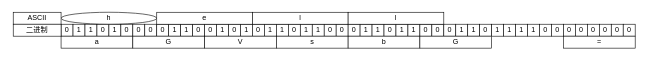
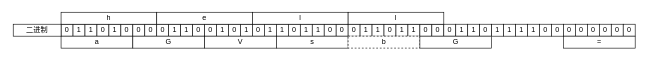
  <mxCell id="0" style=";html=1;" />
  <mxCell id="1" style=";html=1;" parent="0" />
  <mxCell id="2" value="0" style="whiteSpace=wrap;html=1;aspect=fixed;" vertex="1" parent="1"><mxGeometry x="100" y="40" width="20" height="20" as="geometry" /></mxCell>
  <mxCell id="3" value="1" style="whiteSpace=wrap;html=1;aspect=fixed;" vertex="1" parent="1"><mxGeometry x="120" y="40" width="20" height="20" as="geometry" /></mxCell>
  <mxCell id="4" value="1" style="whiteSpace=wrap;html=1;aspect=fixed;" vertex="1" parent="1"><mxGeometry x="140" y="40" width="20" height="20" as="geometry" /></mxCell>
  <mxCell id="5" value="0" style="whiteSpace=wrap;html=1;aspect=fixed;" vertex="1" parent="1"><mxGeometry x="160" y="40" width="20" height="20" as="geometry" /></mxCell>
  <mxCell id="6" value="1" style="whiteSpace=wrap;html=1;aspect=fixed;" vertex="1" parent="1"><mxGeometry x="180" y="40" width="20" height="20" as="geometry" /></mxCell>
  <mxCell id="7" value="0" style="whiteSpace=wrap;html=1;aspect=fixed;" vertex="1" parent="1"><mxGeometry x="200" y="40" width="20" height="20" as="geometry" /></mxCell>
  <mxCell id="8" value="0" style="whiteSpace=wrap;html=1;aspect=fixed;" vertex="1" parent="1"><mxGeometry x="220" y="40" width="20" height="20" as="geometry" /></mxCell>
  <mxCell id="9" value="0" style="whiteSpace=wrap;html=1;aspect=fixed;" vertex="1" parent="1"><mxGeometry x="240" y="40" width="20" height="20" as="geometry" /></mxCell>
  <mxCell id="10" value="0" style="whiteSpace=wrap;html=1;aspect=fixed;" vertex="1" parent="1"><mxGeometry x="260" y="40" width="20" height="20" as="geometry" /></mxCell>
  <mxCell id="11" value="1" style="whiteSpace=wrap;html=1;aspect=fixed;" vertex="1" parent="1"><mxGeometry x="280" y="40" width="20" height="20" as="geometry" /></mxCell>
  <mxCell id="12" value="1" style="whiteSpace=wrap;html=1;aspect=fixed;" vertex="1" parent="1"><mxGeometry x="300" y="40" width="20" height="20" as="geometry" /></mxCell>
  <mxCell id="13" value="0" style="whiteSpace=wrap;html=1;aspect=fixed;" vertex="1" parent="1"><mxGeometry x="320" y="40" width="20" height="20" as="geometry" /></mxCell>
  <mxCell id="14" value="0" style="whiteSpace=wrap;html=1;aspect=fixed;" vertex="1" parent="1"><mxGeometry x="340" y="40" width="20" height="20" as="geometry" /></mxCell>
  <mxCell id="15" value="1" style="whiteSpace=wrap;html=1;aspect=fixed;" vertex="1" parent="1"><mxGeometry x="360" y="40" width="20" height="20" as="geometry" /></mxCell>
  <mxCell id="16" value="0" style="whiteSpace=wrap;html=1;aspect=fixed;" vertex="1" parent="1"><mxGeometry x="380" y="40" width="20" height="20" as="geometry" /></mxCell>
  <mxCell id="17" value="1" style="whiteSpace=wrap;html=1;aspect=fixed;" vertex="1" parent="1"><mxGeometry x="400" y="40" width="20" height="20" as="geometry" /></mxCell>
  <mxCell id="18" value="0" style="whiteSpace=wrap;html=1;aspect=fixed;" vertex="1" parent="1"><mxGeometry x="420" y="40" width="20" height="20" as="geometry" /></mxCell>
  <mxCell id="19" value="1" style="whiteSpace=wrap;html=1;aspect=fixed;" vertex="1" parent="1"><mxGeometry x="440" y="40" width="20" height="20" as="geometry" /></mxCell>
  <mxCell id="20" value="1" style="whiteSpace=wrap;html=1;aspect=fixed;" vertex="1" parent="1"><mxGeometry x="460" y="40" width="20" height="20" as="geometry" /></mxCell>
  <mxCell id="21" value="0" style="whiteSpace=wrap;html=1;aspect=fixed;" vertex="1" parent="1"><mxGeometry x="480" y="40" width="20" height="20" as="geometry" /></mxCell>
  <mxCell id="22" value="1" style="whiteSpace=wrap;html=1;aspect=fixed;" vertex="1" parent="1"><mxGeometry x="500" y="40" width="20" height="20" as="geometry" /></mxCell>
  <mxCell id="23" value="1" style="whiteSpace=wrap;html=1;aspect=fixed;" vertex="1" parent="1"><mxGeometry x="520" y="40" width="20" height="20" as="geometry" /></mxCell>
  <mxCell id="24" value="0" style="whiteSpace=wrap;html=1;aspect=fixed;" vertex="1" parent="1"><mxGeometry x="540" y="40" width="20" height="20" as="geometry" /></mxCell>
  <mxCell id="25" value="0" style="whiteSpace=wrap;html=1;aspect=fixed;" vertex="1" parent="1"><mxGeometry x="560" y="40" width="20" height="20" as="geometry" /></mxCell>
- <mxCell id="26" value="h" style="ellipse;whiteSpace=wrap;html=1;" vertex="1" parent="1"><mxGeometry x="100" y="20" width="160" height="20" as="geometry" /></mxCell>
+ <mxCell id="26" value="h" style="rounded=0;whiteSpace=wrap;html=1;" vertex="1" parent="1"><mxGeometry x="100" y="20" width="160" height="20" as="geometry" /></mxCell>
  <mxCell id="27" value="e" style="rounded=0;whiteSpace=wrap;html=1;" vertex="1" parent="1"><mxGeometry x="260" y="20" width="160" height="20" as="geometry" /></mxCell>
  <mxCell id="28" value="l" style="rounded=0;whiteSpace=wrap;html=1;" vertex="1" parent="1"><mxGeometry x="420" y="20" width="160" height="20" as="geometry" /></mxCell>
  <mxCell id="29" value="0" style="whiteSpace=wrap;html=1;aspect=fixed;" vertex="1" parent="1"><mxGeometry x="580" y="40" width="20" height="20" as="geometry" /></mxCell>
  <mxCell id="30" value="1" style="whiteSpace=wrap;html=1;aspect=fixed;" vertex="1" parent="1"><mxGeometry x="600" y="40" width="20" height="20" as="geometry" /></mxCell>
  <mxCell id="31" value="1" style="whiteSpace=wrap;html=1;aspect=fixed;" vertex="1" parent="1"><mxGeometry x="620" y="40" width="20" height="20" as="geometry" /></mxCell>
  <mxCell id="32" value="0" style="whiteSpace=wrap;html=1;aspect=fixed;" vertex="1" parent="1"><mxGeometry x="640" y="40" width="20" height="20" as="geometry" /></mxCell>
  <mxCell id="33" value="1" style="whiteSpace=wrap;html=1;aspect=fixed;" vertex="1" parent="1"><mxGeometry x="660" y="40" width="20" height="20" as="geometry" /></mxCell>
  <mxCell id="34" value="1" style="whiteSpace=wrap;html=1;aspect=fixed;" vertex="1" parent="1"><mxGeometry x="680" y="40" width="20" height="20" as="geometry" /></mxCell>
  <mxCell id="35" value="0" style="whiteSpace=wrap;html=1;aspect=fixed;" vertex="1" parent="1"><mxGeometry x="700" y="40" width="20" height="20" as="geometry" /></mxCell>
  <mxCell id="36" value="0" style="whiteSpace=wrap;html=1;aspect=fixed;" vertex="1" parent="1"><mxGeometry x="720" y="40" width="20" height="20" as="geometry" /></mxCell>
  <mxCell id="37" value="0" style="whiteSpace=wrap;html=1;aspect=fixed;" vertex="1" parent="1"><mxGeometry x="740" y="40" width="20" height="20" as="geometry" /></mxCell>
  <mxCell id="38" value="1" style="whiteSpace=wrap;html=1;aspect=fixed;" vertex="1" parent="1"><mxGeometry x="760" y="40" width="20" height="20" as="geometry" /></mxCell>
  <mxCell id="39" value="1" style="whiteSpace=wrap;html=1;aspect=fixed;" vertex="1" parent="1"><mxGeometry x="780" y="40" width="20" height="20" as="geometry" /></mxCell>
  <mxCell id="40" value="0" style="whiteSpace=wrap;html=1;aspect=fixed;" vertex="1" parent="1"><mxGeometry x="800" y="40" width="20" height="20" as="geometry" /></mxCell>
  <mxCell id="41" value="1" style="whiteSpace=wrap;html=1;aspect=fixed;" vertex="1" parent="1"><mxGeometry x="820" y="40" width="20" height="20" as="geometry" /></mxCell>
  <mxCell id="42" value="1" style="whiteSpace=wrap;html=1;aspect=fixed;" vertex="1" parent="1"><mxGeometry x="840" y="40" width="20" height="20" as="geometry" /></mxCell>
  <mxCell id="43" value="1" style="whiteSpace=wrap;html=1;aspect=fixed;" vertex="1" parent="1"><mxGeometry x="860" y="40" width="20" height="20" as="geometry" /></mxCell>
  <mxCell id="44" value="1" style="whiteSpace=wrap;html=1;aspect=fixed;" vertex="1" parent="1"><mxGeometry x="880" y="40" width="20" height="20" as="geometry" /></mxCell>
  <mxCell id="45" value="l" style="rounded=0;whiteSpace=wrap;html=1;" vertex="1" parent="1"><mxGeometry x="580" y="20" width="160" height="20" as="geometry" /></mxCell>
  <mxCell id="46" value="a" style="whiteSpace=wrap;html=1;" vertex="1" parent="1"><mxGeometry x="100" y="60" width="120" height="20" as="geometry" /></mxCell>
  <mxCell id="47" value="G" style="whiteSpace=wrap;html=1;" vertex="1" parent="1"><mxGeometry x="220" y="60" width="120" height="20" as="geometry" /></mxCell>
  <mxCell id="48" value="V" style="whiteSpace=wrap;html=1;" vertex="1" parent="1"><mxGeometry x="340" y="60" width="120" height="20" as="geometry" /></mxCell>
  <mxCell id="49" value="s" style="whiteSpace=wrap;html=1;" vertex="1" parent="1"><mxGeometry x="460" y="60" width="120" height="20" as="geometry" /></mxCell>
- <mxCell id="50" value="b" style="whiteSpace=wrap;html=1;" vertex="1" parent="1"><mxGeometry x="580" y="60" width="120" height="20" as="geometry" /></mxCell>
+ <mxCell id="50" value="b" style="whiteSpace=wrap;html=1;dashed=1;" vertex="1" parent="1"><mxGeometry x="580" y="60" width="120" height="20" as="geometry" /></mxCell>
  <mxCell id="51" value="G" style="whiteSpace=wrap;html=1;" vertex="1" parent="1"><mxGeometry x="700" y="60" width="120" height="20" as="geometry" /></mxCell>
  <mxCell id="52" value="0" style="whiteSpace=wrap;html=1;aspect=fixed;" vertex="1" parent="1"><mxGeometry x="900" y="40" width="20" height="20" as="geometry" /></mxCell>
  <mxCell id="53" value="0" style="whiteSpace=wrap;html=1;aspect=fixed;" vertex="1" parent="1"><mxGeometry x="920" y="40" width="20" height="20" as="geometry" /></mxCell>
  <mxCell id="54" value="0" style="whiteSpace=wrap;html=1;aspect=fixed;" vertex="1" parent="1"><mxGeometry x="940" y="40" width="20" height="20" as="geometry" /></mxCell>
  <mxCell id="55" value="0" style="whiteSpace=wrap;html=1;aspect=fixed;" vertex="1" parent="1"><mxGeometry x="960" y="40" width="20" height="20" as="geometry" /></mxCell>
  <mxCell id="56" value="0" style="whiteSpace=wrap;html=1;aspect=fixed;" vertex="1" parent="1"><mxGeometry x="980" y="40" width="20" height="20" as="geometry" /></mxCell>
  <mxCell id="57" value="0" style="whiteSpace=wrap;html=1;aspect=fixed;" vertex="1" parent="1"><mxGeometry x="1000" y="40" width="20" height="20" as="geometry" /></mxCell>
  <mxCell id="58" value="0" style="whiteSpace=wrap;html=1;aspect=fixed;" vertex="1" parent="1"><mxGeometry x="1020" y="40" width="20" height="20" as="geometry" /></mxCell>
  <mxCell id="59" value="0" style="whiteSpace=wrap;html=1;aspect=fixed;" vertex="1" parent="1"><mxGeometry x="1040" y="40" width="20" height="20" as="geometry" /></mxCell>
  <mxCell id="60" value="=" style="whiteSpace=wrap;html=1;" vertex="1" parent="1"><mxGeometry x="940" y="60" width="120" height="20" as="geometry" /></mxCell>
- <mxCell id="61" value="ASCII" style="rounded=0;whiteSpace=wrap;html=1;" vertex="1" parent="1"><mxGeometry x="20" y="20" width="80" height="20" as="geometry" /></mxCell>
  <mxCell id="62" value="二进制" style="rounded=0;whiteSpace=wrap;html=1;" vertex="1" parent="1"><mxGeometry x="20" y="40" width="80" height="20" as="geometry" /></mxCell>
